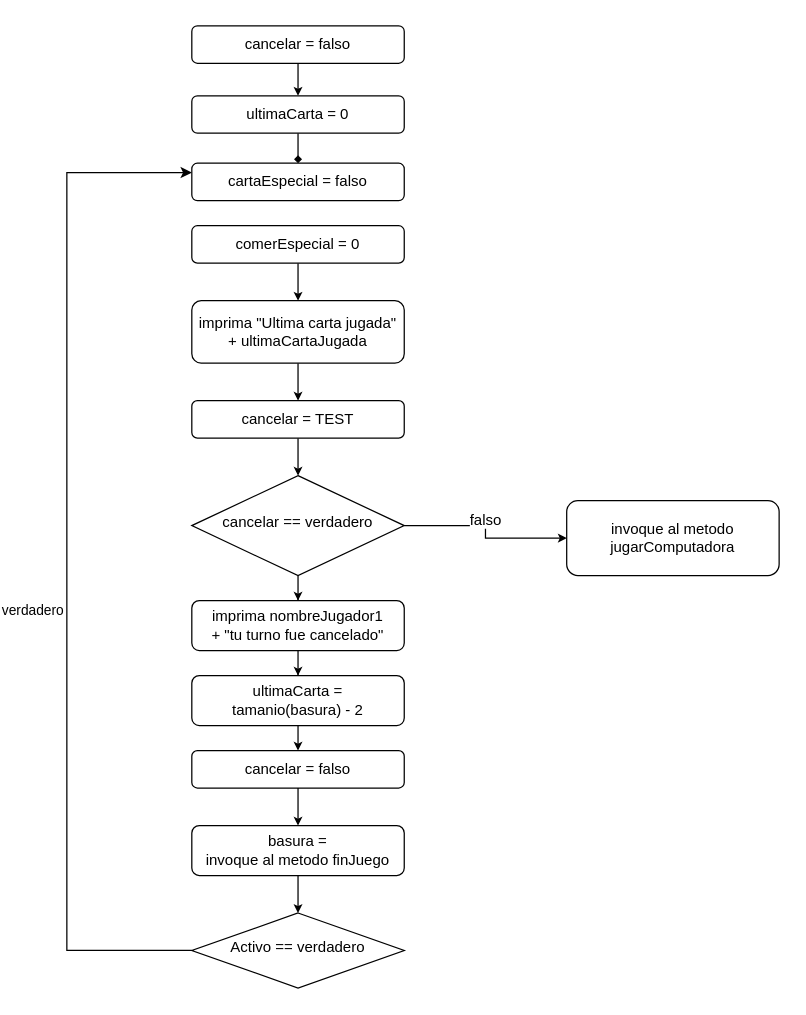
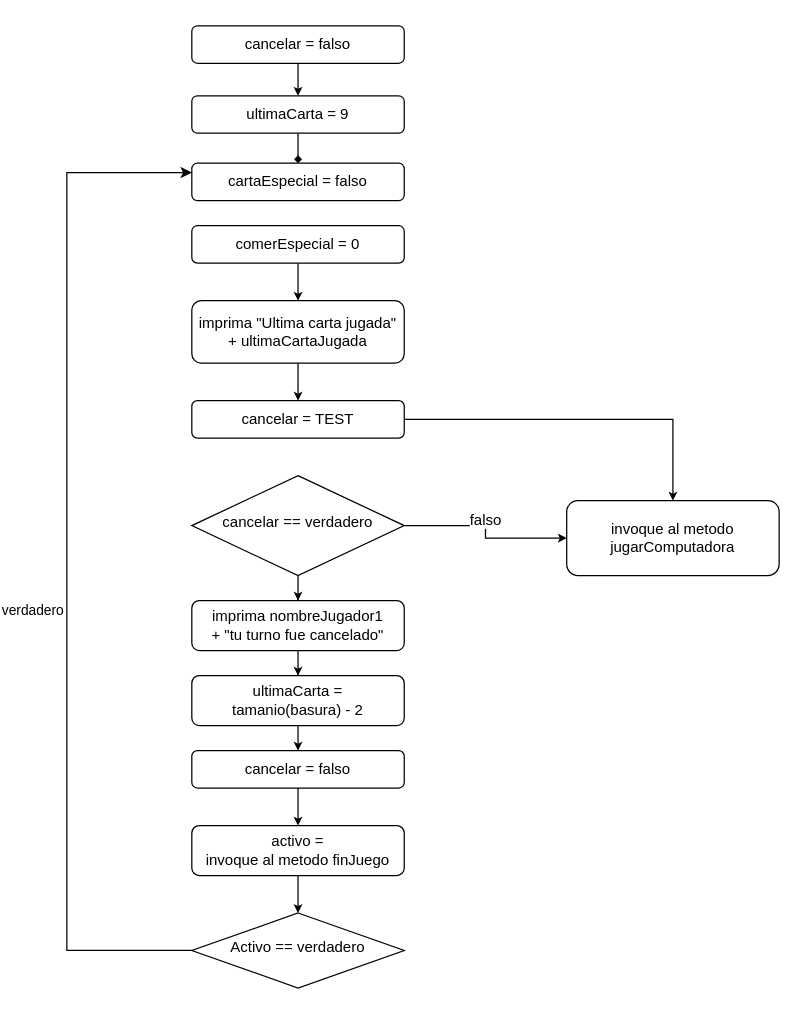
  <mxCell id="0" />
  <mxCell id="1" parent="0" />
  <mxCell id="2" style="edgeStyle=orthogonalEdgeStyle;rounded=0;orthogonalLoop=1;jettySize=auto;html=1;entryX=0.5;entryY=0;entryDx=0;entryDy=0;fontSize=8;startSize=4;endSize=4;" edge="1" parent="1" source="3" target="10"><mxGeometry relative="1" as="geometry" /></mxCell>
  <mxCell id="3" value="cancelar = falso" style="rounded=1;whiteSpace=wrap;html=1;fontSize=12;glass=0;strokeWidth=1;shadow=0;" parent="1" vertex="1"><mxGeometry x="120" y="20" width="170" height="30" as="geometry" /></mxCell>
  <mxCell id="4" style="edgeStyle=orthogonalEdgeStyle;rounded=0;orthogonalLoop=1;jettySize=auto;html=1;entryX=0;entryY=0.25;entryDx=0;entryDy=0;exitX=0;exitY=0.5;exitDx=0;exitDy=0;" edge="1" parent="1" source="6" target="11"><mxGeometry relative="1" as="geometry"><Array as="points"><mxPoint x="20" y="760" /><mxPoint x="20" y="138" /></Array></mxGeometry></mxCell>
  <mxCell id="5" value="verdadero" style="edgeLabel;html=1;align=right;verticalAlign=middle;resizable=0;points=[];" vertex="1" connectable="0" parent="4"><mxGeometry x="-0.094" y="2" relative="1" as="geometry"><mxPoint as="offset" /></mxGeometry></mxCell>
  <mxCell id="6" value="Activo == verdadero" style="rhombus;whiteSpace=wrap;html=1;shadow=0;fontFamily=Helvetica;fontSize=12;align=center;strokeWidth=1;spacing=6;spacingTop=-4;" parent="1" vertex="1"><mxGeometry x="120" y="730" width="170" height="60" as="geometry" /></mxCell>
  <mxCell id="7" style="edgeStyle=orthogonalEdgeStyle;rounded=0;orthogonalLoop=1;jettySize=auto;html=1;entryX=0.5;entryY=0;entryDx=0;entryDy=0;endSize=4;startSize=4;" edge="1" parent="1" source="8" target="6"><mxGeometry relative="1" as="geometry" /></mxCell>
- <mxCell id="8" value="basura = &lt;br&gt;invoque al metodo finJuego" style="rounded=1;whiteSpace=wrap;html=1;fontSize=12;glass=0;strokeWidth=1;shadow=0;" vertex="1" parent="1"><mxGeometry x="120" y="660" width="170" height="40" as="geometry" /></mxCell>
+ <mxCell id="8" value="activo = &lt;br&gt;invoque al metodo finJuego" style="rounded=1;whiteSpace=wrap;html=1;fontSize=12;glass=0;strokeWidth=1;shadow=0;" vertex="1" parent="1"><mxGeometry x="120" y="660" width="170" height="40" as="geometry" /></mxCell>
  <mxCell id="9" style="edgeStyle=orthogonalEdgeStyle;rounded=0;orthogonalLoop=1;jettySize=auto;html=1;entryX=0.5;entryY=0;entryDx=0;entryDy=0;startSize=4;endSize=4;jumpSize=6;endArrow=diamond;" edge="1" parent="1" source="10" target="11"><mxGeometry relative="1" as="geometry" /></mxCell>
- <mxCell id="10" value="ultimaCarta = 0" style="rounded=1;whiteSpace=wrap;html=1;fontSize=12;glass=0;strokeWidth=1;shadow=0;" vertex="1" parent="1"><mxGeometry x="120" y="76" width="170" height="30" as="geometry" /></mxCell>
+ <mxCell id="10" value="ultimaCarta = 9" style="rounded=1;whiteSpace=wrap;html=1;fontSize=12;glass=0;strokeWidth=1;shadow=0;" vertex="1" parent="1"><mxGeometry x="120" y="76" width="170" height="30" as="geometry" /></mxCell>
  <mxCell id="11" value="cartaEspecial = falso" style="rounded=1;whiteSpace=wrap;html=1;fontSize=12;glass=0;strokeWidth=1;shadow=0;" vertex="1" parent="1"><mxGeometry x="120" y="130" width="170" height="30" as="geometry" /></mxCell>
  <mxCell id="12" style="edgeStyle=orthogonalEdgeStyle;rounded=0;orthogonalLoop=1;jettySize=auto;html=1;entryX=0.5;entryY=0;entryDx=0;entryDy=0;endSize=4;startSize=4;" edge="1" parent="1" source="13" target="15"><mxGeometry relative="1" as="geometry" /></mxCell>
  <mxCell id="13" value="comerEspecial = 0" style="rounded=1;whiteSpace=wrap;html=1;fontSize=12;glass=0;strokeWidth=1;shadow=0;" vertex="1" parent="1"><mxGeometry x="120" y="180" width="170" height="30" as="geometry" /></mxCell>
  <mxCell id="14" style="edgeStyle=orthogonalEdgeStyle;rounded=0;orthogonalLoop=1;jettySize=auto;html=1;entryX=0.5;entryY=0;entryDx=0;entryDy=0;endSize=4;startSize=4;" edge="1" parent="1" source="15" target="17"><mxGeometry relative="1" as="geometry" /></mxCell>
  <mxCell id="15" value="imprima &quot;Ultima carta jugada&quot; + ultimaCartaJugada" style="rounded=1;whiteSpace=wrap;html=1;fontSize=12;glass=0;strokeWidth=1;shadow=0;" vertex="1" parent="1"><mxGeometry x="120" y="240" width="170" height="50" as="geometry" /></mxCell>
- <mxCell id="16" style="edgeStyle=orthogonalEdgeStyle;rounded=0;orthogonalLoop=1;jettySize=auto;html=1;endSize=4;startSize=4;" edge="1" parent="1" source="17" target="20"><mxGeometry relative="1" as="geometry" /></mxCell>
+ <mxCell id="16" style="edgeStyle=orthogonalEdgeStyle;rounded=0;orthogonalLoop=1;jettySize=auto;html=1;endSize=4;startSize=4;" edge="1" parent="1" source="17" target="21"><mxGeometry relative="1" as="geometry" /></mxCell>
  <mxCell id="17" value="cancelar = TEST" style="rounded=1;whiteSpace=wrap;html=1;fontSize=12;glass=0;strokeWidth=1;shadow=0;" vertex="1" parent="1"><mxGeometry x="120" y="320" width="170" height="30" as="geometry" /></mxCell>
  <mxCell id="18" value="falso" style="edgeStyle=orthogonalEdgeStyle;rounded=0;orthogonalLoop=1;jettySize=auto;html=1;entryX=0;entryY=0.5;entryDx=0;entryDy=0;fontSize=12;verticalAlign=bottom;startSize=4;endSize=4;" edge="1" parent="1" source="20" target="21"><mxGeometry relative="1" as="geometry"><mxPoint x="390" y="450" as="targetPoint" /></mxGeometry></mxCell>
  <mxCell id="19" style="edgeStyle=orthogonalEdgeStyle;rounded=0;orthogonalLoop=1;jettySize=auto;html=1;entryX=0.5;entryY=0;entryDx=0;entryDy=0;endSize=4;startSize=4;" edge="1" parent="1" source="20" target="23"><mxGeometry relative="1" as="geometry" /></mxCell>
  <mxCell id="20" value="cancelar == verdadero" style="rhombus;whiteSpace=wrap;html=1;shadow=0;fontFamily=Helvetica;fontSize=12;align=center;strokeWidth=1;spacing=6;spacingTop=-4;" vertex="1" parent="1"><mxGeometry x="120" y="380" width="170" height="80" as="geometry" /></mxCell>
  <mxCell id="21" value="invoque al metodo jugarComputadora" style="rounded=1;whiteSpace=wrap;html=1;fontSize=12;glass=0;strokeWidth=1;shadow=0;" vertex="1" parent="1"><mxGeometry x="420" y="400" width="170" height="60" as="geometry" /></mxCell>
  <mxCell id="22" style="edgeStyle=orthogonalEdgeStyle;rounded=0;orthogonalLoop=1;jettySize=auto;html=1;entryX=0.5;entryY=0;entryDx=0;entryDy=0;endSize=4;startSize=4;" edge="1" parent="1" source="23" target="25"><mxGeometry relative="1" as="geometry" /></mxCell>
  <mxCell id="23" value="imprima nombreJugador1 &lt;br&gt;+ &quot;tu turno fue cancelado&quot;" style="rounded=1;whiteSpace=wrap;html=1;fontSize=12;glass=0;strokeWidth=1;shadow=0;" vertex="1" parent="1"><mxGeometry x="120" y="480" width="170" height="40" as="geometry" /></mxCell>
  <mxCell id="24" style="edgeStyle=orthogonalEdgeStyle;rounded=0;orthogonalLoop=1;jettySize=auto;html=1;exitX=0.5;exitY=1;exitDx=0;exitDy=0;entryX=0.5;entryY=0;entryDx=0;entryDy=0;endSize=4;startSize=4;" edge="1" parent="1" source="25" target="27"><mxGeometry relative="1" as="geometry" /></mxCell>
  <mxCell id="25" value="ultimaCarta = &lt;br&gt;tamanio(basura) - 2" style="rounded=1;whiteSpace=wrap;html=1;fontSize=12;glass=0;strokeWidth=1;shadow=0;" vertex="1" parent="1"><mxGeometry x="120" y="540" width="170" height="40" as="geometry" /></mxCell>
  <mxCell id="26" style="edgeStyle=orthogonalEdgeStyle;rounded=0;orthogonalLoop=1;jettySize=auto;html=1;entryX=0.5;entryY=0;entryDx=0;entryDy=0;startSize=4;endSize=4;strokeWidth=1;" edge="1" parent="1" source="27" target="8"><mxGeometry relative="1" as="geometry" /></mxCell>
  <mxCell id="27" value="cancelar = falso" style="rounded=1;whiteSpace=wrap;html=1;fontSize=12;glass=0;strokeWidth=1;shadow=0;" vertex="1" parent="1"><mxGeometry x="120" y="600" width="170" height="30" as="geometry" /></mxCell>
